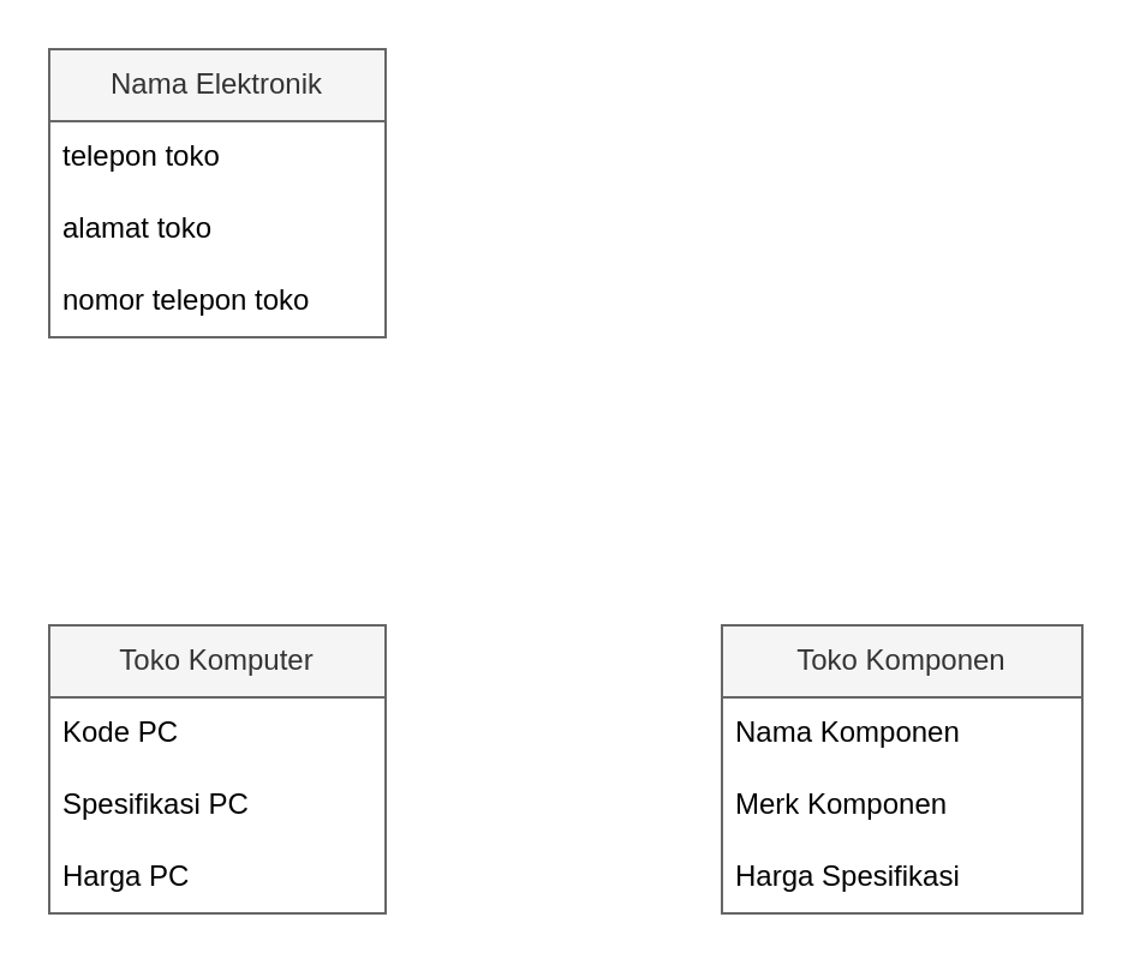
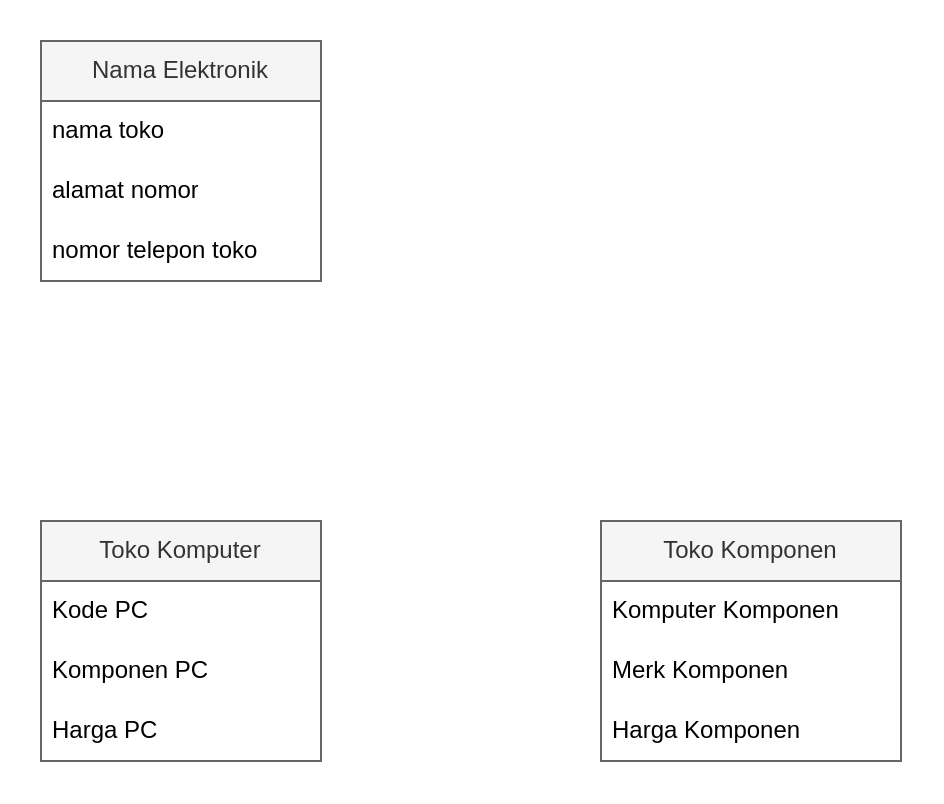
  <mxCell id="0" />
  <mxCell id="1" parent="0" />
  <mxCell id="2" value="Nama Elektronik" style="swimlane;fontStyle=0;childLayout=stackLayout;horizontal=1;startSize=30;horizontalStack=0;resizeParent=1;resizeParentMax=0;resizeLast=0;collapsible=1;marginBottom=0;whiteSpace=wrap;html=1;fillColor=#f5f5f5;fontColor=#333333;strokeColor=#666666;" vertex="1" parent="1"><mxGeometry x="20" y="20" width="140" height="120" as="geometry" /></mxCell>
- <mxCell id="3" value="telepon toko" style="text;strokeColor=none;fillColor=none;align=left;verticalAlign=middle;spacingLeft=4;spacingRight=4;overflow=hidden;points=[[0,0.5],[1,0.5]];portConstraint=eastwest;rotatable=0;whiteSpace=wrap;html=1;" vertex="1" parent="2"><mxGeometry y="30" width="140" height="30" as="geometry" /></mxCell>
- <mxCell id="4" value="alamat toko" style="text;strokeColor=none;fillColor=none;align=left;verticalAlign=middle;spacingLeft=4;spacingRight=4;overflow=hidden;points=[[0,0.5],[1,0.5]];portConstraint=eastwest;rotatable=0;whiteSpace=wrap;html=1;" vertex="1" parent="2"><mxGeometry y="60" width="140" height="30" as="geometry" /></mxCell>
+ <mxCell id="3" value="nama toko" style="text;strokeColor=none;fillColor=none;align=left;verticalAlign=middle;spacingLeft=4;spacingRight=4;overflow=hidden;points=[[0,0.5],[1,0.5]];portConstraint=eastwest;rotatable=0;whiteSpace=wrap;html=1;" vertex="1" parent="2"><mxGeometry y="30" width="140" height="30" as="geometry" /></mxCell>
+ <mxCell id="4" value="alamat nomor" style="text;strokeColor=none;fillColor=none;align=left;verticalAlign=middle;spacingLeft=4;spacingRight=4;overflow=hidden;points=[[0,0.5],[1,0.5]];portConstraint=eastwest;rotatable=0;whiteSpace=wrap;html=1;" vertex="1" parent="2"><mxGeometry y="60" width="140" height="30" as="geometry" /></mxCell>
  <mxCell id="5" value="nomor telepon toko" style="text;strokeColor=none;fillColor=none;align=left;verticalAlign=middle;spacingLeft=4;spacingRight=4;overflow=hidden;points=[[0,0.5],[1,0.5]];portConstraint=eastwest;rotatable=0;whiteSpace=wrap;html=1;" vertex="1" parent="2"><mxGeometry y="90" width="140" height="30" as="geometry" /></mxCell>
  <mxCell id="6" value="Toko Komputer" style="swimlane;fontStyle=0;childLayout=stackLayout;horizontal=1;startSize=30;horizontalStack=0;resizeParent=1;resizeParentMax=0;resizeLast=0;collapsible=1;marginBottom=0;whiteSpace=wrap;html=1;fillColor=#f5f5f5;fontColor=#333333;strokeColor=#666666;" vertex="1" parent="1"><mxGeometry x="20" y="260" width="140" height="120" as="geometry" /></mxCell>
  <mxCell id="7" value="Kode PC" style="text;strokeColor=none;fillColor=none;align=left;verticalAlign=middle;spacingLeft=4;spacingRight=4;overflow=hidden;points=[[0,0.5],[1,0.5]];portConstraint=eastwest;rotatable=0;whiteSpace=wrap;html=1;" vertex="1" parent="6"><mxGeometry y="30" width="140" height="30" as="geometry" /></mxCell>
- <mxCell id="8" value="Spesifikasi PC" style="text;strokeColor=none;fillColor=none;align=left;verticalAlign=middle;spacingLeft=4;spacingRight=4;overflow=hidden;points=[[0,0.5],[1,0.5]];portConstraint=eastwest;rotatable=0;whiteSpace=wrap;html=1;" vertex="1" parent="6"><mxGeometry y="60" width="140" height="30" as="geometry" /></mxCell>
+ <mxCell id="8" value="Komponen PC" style="text;strokeColor=none;fillColor=none;align=left;verticalAlign=middle;spacingLeft=4;spacingRight=4;overflow=hidden;points=[[0,0.5],[1,0.5]];portConstraint=eastwest;rotatable=0;whiteSpace=wrap;html=1;" vertex="1" parent="6"><mxGeometry y="60" width="140" height="30" as="geometry" /></mxCell>
  <mxCell id="9" value="Harga PC" style="text;strokeColor=none;fillColor=none;align=left;verticalAlign=middle;spacingLeft=4;spacingRight=4;overflow=hidden;points=[[0,0.5],[1,0.5]];portConstraint=eastwest;rotatable=0;whiteSpace=wrap;html=1;" vertex="1" parent="6"><mxGeometry y="90" width="140" height="30" as="geometry" /></mxCell>
  <mxCell id="10" value="Toko Komponen" style="swimlane;fontStyle=0;childLayout=stackLayout;horizontal=1;startSize=30;horizontalStack=0;resizeParent=1;resizeParentMax=0;resizeLast=0;collapsible=1;marginBottom=0;whiteSpace=wrap;html=1;fillColor=#f5f5f5;fontColor=#333333;strokeColor=#666666;" vertex="1" parent="1"><mxGeometry x="300" y="260" width="150" height="120" as="geometry" /></mxCell>
- <mxCell id="11" value="Nama Komponen" style="text;strokeColor=none;fillColor=none;align=left;verticalAlign=middle;spacingLeft=4;spacingRight=4;overflow=hidden;points=[[0,0.5],[1,0.5]];portConstraint=eastwest;rotatable=0;whiteSpace=wrap;html=1;" vertex="1" parent="10"><mxGeometry y="30" width="150" height="30" as="geometry" /></mxCell>
+ <mxCell id="11" value="Komputer Komponen" style="text;strokeColor=none;fillColor=none;align=left;verticalAlign=middle;spacingLeft=4;spacingRight=4;overflow=hidden;points=[[0,0.5],[1,0.5]];portConstraint=eastwest;rotatable=0;whiteSpace=wrap;html=1;" vertex="1" parent="10"><mxGeometry y="30" width="150" height="30" as="geometry" /></mxCell>
  <mxCell id="12" value="Merk Komponen" style="text;strokeColor=none;fillColor=none;align=left;verticalAlign=middle;spacingLeft=4;spacingRight=4;overflow=hidden;points=[[0,0.5],[1,0.5]];portConstraint=eastwest;rotatable=0;whiteSpace=wrap;html=1;" vertex="1" parent="10"><mxGeometry y="60" width="150" height="30" as="geometry" /></mxCell>
- <mxCell id="13" value="Harga Spesifikasi" style="text;strokeColor=none;fillColor=none;align=left;verticalAlign=middle;spacingLeft=4;spacingRight=4;overflow=hidden;points=[[0,0.5],[1,0.5]];portConstraint=eastwest;rotatable=0;whiteSpace=wrap;html=1;" vertex="1" parent="10"><mxGeometry y="90" width="150" height="30" as="geometry" /></mxCell>
+ <mxCell id="13" value="Harga Komponen" style="text;strokeColor=none;fillColor=none;align=left;verticalAlign=middle;spacingLeft=4;spacingRight=4;overflow=hidden;points=[[0,0.5],[1,0.5]];portConstraint=eastwest;rotatable=0;whiteSpace=wrap;html=1;" vertex="1" parent="10"><mxGeometry y="90" width="150" height="30" as="geometry" /></mxCell>
